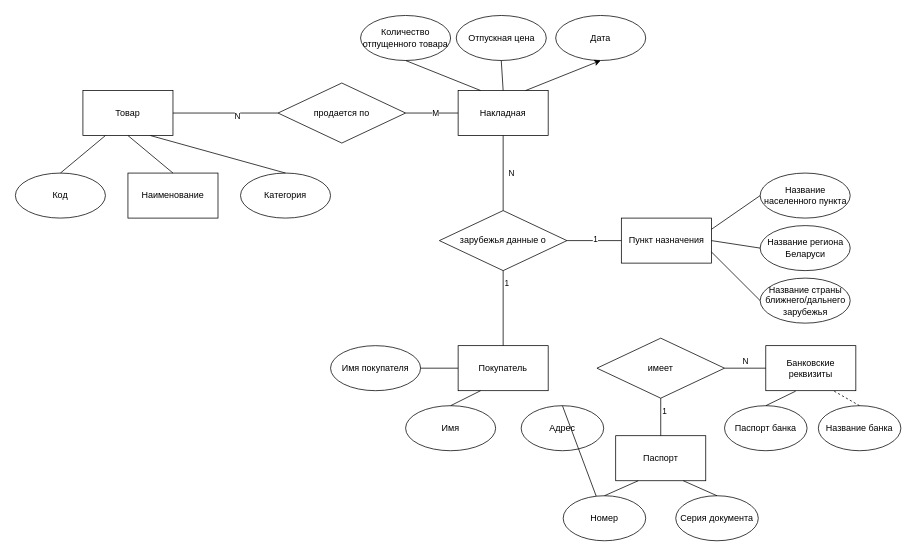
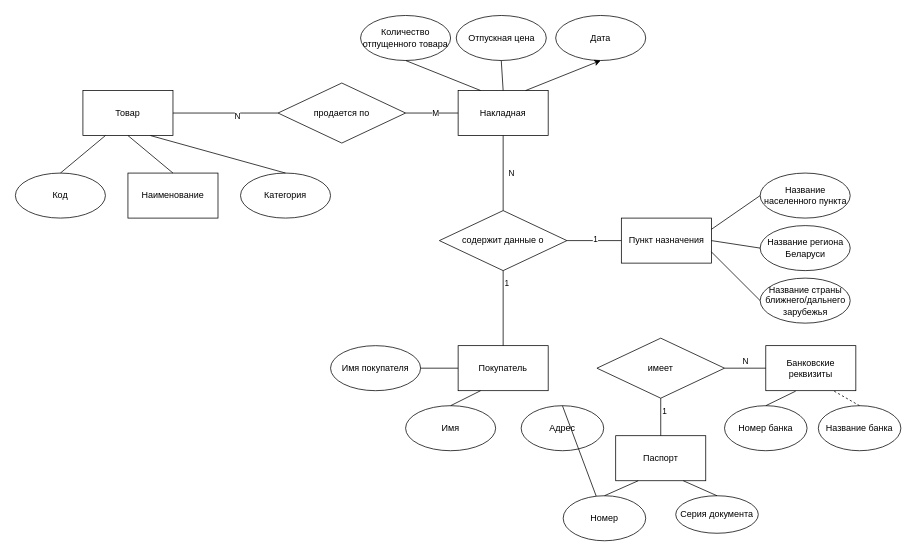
  <mxCell id="0" />
  <mxCell id="1" parent="0" />
  <mxCell id="2" value="Накладная" style="rounded=0;whiteSpace=wrap;html=1;" parent="1" vertex="1"><mxGeometry x="610" y="120" width="120" height="60" as="geometry" /></mxCell>
  <mxCell id="3" value="Товар" style="rounded=0;whiteSpace=wrap;html=1;" parent="1" vertex="1"><mxGeometry x="110" y="120" width="120" height="60" as="geometry" /></mxCell>
  <mxCell id="4" value="Покупатель" style="rounded=0;whiteSpace=wrap;html=1;" parent="1" vertex="1"><mxGeometry x="610" y="460" width="120" height="60" as="geometry" /></mxCell>
  <mxCell id="5" value="Адрес" style="ellipse;whiteSpace=wrap;html=1;" parent="1" vertex="1"><mxGeometry x="694" y="540" width="110" height="60" as="geometry" /></mxCell>
  <mxCell id="6" value="Имя" style="ellipse;whiteSpace=wrap;html=1;" parent="1" vertex="1"><mxGeometry x="540" y="540" width="120" height="60" as="geometry" /></mxCell>
  <mxCell id="7" value="Код" style="ellipse;whiteSpace=wrap;html=1;" parent="1" vertex="1"><mxGeometry x="20" y="230" width="120" height="60" as="geometry" /></mxCell>
  <mxCell id="8" value="Наименование" style="whiteSpace=wrap;html=1;rounded=0;" parent="1" vertex="1"><mxGeometry x="170" y="230" width="120" height="60" as="geometry" /></mxCell>
  <mxCell id="9" value="Категория" style="ellipse;whiteSpace=wrap;html=1;" parent="1" vertex="1"><mxGeometry x="320" y="230" width="120" height="60" as="geometry" /></mxCell>
  <mxCell id="10" value="" style="endArrow=none;html=1;rounded=0;entryX=0.5;entryY=0;entryDx=0;entryDy=0;exitX=0.25;exitY=1;exitDx=0;exitDy=0;" parent="1" source="3" target="7" edge="1"><mxGeometry width="50" height="50" relative="1" as="geometry"><mxPoint x="-390" y="30" as="sourcePoint" /><mxPoint x="80" y="230" as="targetPoint" /></mxGeometry></mxCell>
  <mxCell id="11" value="" style="endArrow=none;html=1;rounded=0;entryX=0.5;entryY=0;entryDx=0;entryDy=0;exitX=0.5;exitY=1;exitDx=0;exitDy=0;" parent="1" source="3" target="8" edge="1"><mxGeometry width="50" height="50" relative="1" as="geometry"><mxPoint x="-390" y="30" as="sourcePoint" /><mxPoint x="-340" y="-20" as="targetPoint" /></mxGeometry></mxCell>
  <mxCell id="12" value="" style="endArrow=none;html=1;rounded=0;entryX=0.5;entryY=0;entryDx=0;entryDy=0;exitX=0.75;exitY=1;exitDx=0;exitDy=0;" parent="1" source="3" target="9" edge="1"><mxGeometry width="50" height="50" relative="1" as="geometry"><mxPoint x="-390" y="30" as="sourcePoint" /><mxPoint x="-340" y="-20" as="targetPoint" /></mxGeometry></mxCell>
- <mxCell id="13" value="зарубежья данные о" style="rhombus;whiteSpace=wrap;html=1;" parent="1" vertex="1"><mxGeometry x="585" y="280" width="170" height="80" as="geometry" /></mxCell>
+ <mxCell id="13" value="содержит данные о" style="rhombus;whiteSpace=wrap;html=1;" parent="1" vertex="1"><mxGeometry x="585" y="280" width="170" height="80" as="geometry" /></mxCell>
  <mxCell id="14" value="Номер" style="ellipse;whiteSpace=wrap;html=1;" parent="1" vertex="1"><mxGeometry x="750" y="660" width="110" height="60" as="geometry" /></mxCell>
- <mxCell id="15" value="Серия документа" style="ellipse;whiteSpace=wrap;html=1;" parent="1" vertex="1"><mxGeometry x="900" y="660" width="110" height="60" as="geometry" /></mxCell>
- <mxCell id="16" value="Паспорт банка" style="ellipse;whiteSpace=wrap;html=1;" parent="1" vertex="1"><mxGeometry x="965" y="540" width="110" height="60" as="geometry" /></mxCell>
+ <mxCell id="15" value="Серия документа" style="ellipse;whiteSpace=wrap;html=1;" parent="1" vertex="1"><mxGeometry x="900" y="660" width="110" height="50" as="geometry" /></mxCell>
+ <mxCell id="16" value="Номер банка" style="ellipse;whiteSpace=wrap;html=1;" parent="1" vertex="1"><mxGeometry x="965" y="540" width="110" height="60" as="geometry" /></mxCell>
  <mxCell id="17" value="Название банка" style="ellipse;whiteSpace=wrap;html=1;" parent="1" vertex="1"><mxGeometry x="1090" y="540" width="110" height="60" as="geometry" /></mxCell>
  <mxCell id="18" value="имеет" style="rhombus;whiteSpace=wrap;html=1;" parent="1" vertex="1"><mxGeometry x="795" y="450" width="170" height="80" as="geometry" /></mxCell>
  <mxCell id="19" value="Банковские реквизиты" style="rounded=0;whiteSpace=wrap;html=1;" parent="1" vertex="1"><mxGeometry x="1020" y="460" width="120" height="60" as="geometry" /></mxCell>
  <mxCell id="20" value="" style="endArrow=none;html=1;rounded=0;entryX=0;entryY=0.5;entryDx=0;entryDy=0;exitX=1;exitY=0.5;exitDx=0;exitDy=0;" parent="1" source="18" target="19" edge="1"><mxGeometry width="50" height="50" relative="1" as="geometry"><mxPoint x="965" y="310" as="sourcePoint" /><mxPoint x="1030" y="310" as="targetPoint" /></mxGeometry></mxCell>
  <mxCell id="21" value="N" style="edgeLabel;html=1;align=center;verticalAlign=middle;resizable=0;points=[];" parent="20" vertex="1" connectable="0"><mxGeometry x="-0.011" y="1" relative="1" as="geometry"><mxPoint y="-9" as="offset" /></mxGeometry></mxCell>
  <mxCell id="22" value="" style="endArrow=none;html=1;rounded=0;entryX=0.332;entryY=1.01;entryDx=0;entryDy=0;entryPerimeter=0;exitX=0.5;exitY=0;exitDx=0;exitDy=0;" parent="1" source="16" target="19" edge="1"><mxGeometry width="50" height="50" relative="1" as="geometry"><mxPoint x="750" y="490" as="sourcePoint" /><mxPoint x="800" y="440" as="targetPoint" /></mxGeometry></mxCell>
  <mxCell id="23" value="" style="endArrow=none;html=1;rounded=0;entryX=0.75;entryY=1;entryDx=0;entryDy=0;exitX=0.5;exitY=0;exitDx=0;exitDy=0;dashed=1;" parent="1" source="17" target="19" edge="1"><mxGeometry width="50" height="50" relative="1" as="geometry"><mxPoint x="1025" y="620" as="sourcePoint" /><mxPoint x="1070" y="531" as="targetPoint" /></mxGeometry></mxCell>
  <mxCell id="24" value="Паспорт" style="rounded=0;whiteSpace=wrap;html=1;" parent="1" vertex="1"><mxGeometry x="820" y="580" width="120" height="60" as="geometry" /></mxCell>
  <mxCell id="25" value="" style="endArrow=none;html=1;rounded=0;entryX=0.5;entryY=0;entryDx=0;entryDy=0;exitX=0.5;exitY=1;exitDx=0;exitDy=0;" parent="1" source="18" target="24" edge="1"><mxGeometry width="50" height="50" relative="1" as="geometry"><mxPoint x="740" y="500" as="sourcePoint" /><mxPoint x="805" y="500" as="targetPoint" /></mxGeometry></mxCell>
  <mxCell id="26" value="1" style="edgeLabel;html=1;align=center;verticalAlign=middle;resizable=0;points=[];" parent="25" vertex="1" connectable="0"><mxGeometry x="-0.102" y="4" relative="1" as="geometry"><mxPoint y="-6" as="offset" /></mxGeometry></mxCell>
  <mxCell id="27" value="" style="endArrow=none;html=1;rounded=0;entryX=0.25;entryY=1;entryDx=0;entryDy=0;exitX=0.5;exitY=0;exitDx=0;exitDy=0;" parent="1" source="14" target="24" edge="1"><mxGeometry width="50" height="50" relative="1" as="geometry"><mxPoint x="630" y="600" as="sourcePoint" /><mxPoint x="680" y="550" as="targetPoint" /></mxGeometry></mxCell>
  <mxCell id="28" value="" style="endArrow=none;html=1;rounded=0;entryX=0.75;entryY=1;entryDx=0;entryDy=0;exitX=0.5;exitY=0;exitDx=0;exitDy=0;" parent="1" source="15" target="24" edge="1"><mxGeometry width="50" height="50" relative="1" as="geometry"><mxPoint x="815" y="670" as="sourcePoint" /><mxPoint x="860" y="650" as="targetPoint" /></mxGeometry></mxCell>
  <mxCell id="29" value="" style="endArrow=none;html=1;rounded=0;entryX=0.25;entryY=1;entryDx=0;entryDy=0;exitX=0.5;exitY=0;exitDx=0;exitDy=0;" parent="1" source="6" target="4" edge="1"><mxGeometry width="50" height="50" relative="1" as="geometry"><mxPoint x="630" y="600" as="sourcePoint" /><mxPoint x="680" y="550" as="targetPoint" /></mxGeometry></mxCell>
  <mxCell id="30" value="" style="endArrow=none;html=1;rounded=0;exitX=0.5;exitY=0;exitDx=0;exitDy=0;" parent="1" source="5" target="14" edge="1"><mxGeometry width="50" height="50" relative="1" as="geometry"><mxPoint x="610" y="550" as="sourcePoint" /><mxPoint x="650" y="530" as="targetPoint" /></mxGeometry></mxCell>
  <mxCell id="31" value="" style="endArrow=none;html=1;rounded=0;entryX=0.5;entryY=1;entryDx=0;entryDy=0;exitX=0.5;exitY=0;exitDx=0;exitDy=0;" parent="1" source="13" target="2" edge="1"><mxGeometry width="50" height="50" relative="1" as="geometry"><mxPoint x="-775" y="0" as="sourcePoint" /><mxPoint x="-410" y="10" as="targetPoint" /></mxGeometry></mxCell>
  <mxCell id="32" value="N" style="edgeLabel;html=1;align=center;verticalAlign=middle;resizable=0;points=[];" vertex="1" connectable="0" parent="31"><mxGeometry x="-0.2" y="2" relative="1" as="geometry"><mxPoint x="12" y="-10" as="offset" /></mxGeometry></mxCell>
  <mxCell id="33" value="" style="endArrow=none;html=1;rounded=0;entryX=0.5;entryY=1;entryDx=0;entryDy=0;exitX=0.5;exitY=0;exitDx=0;exitDy=0;" parent="1" source="4" target="13" edge="1"><mxGeometry width="50" height="50" relative="1" as="geometry"><mxPoint x="1150" y="340" as="sourcePoint" /><mxPoint x="1200" y="290" as="targetPoint" /><Array as="points" /></mxGeometry></mxCell>
  <mxCell id="34" value="1" style="edgeLabel;html=1;align=center;verticalAlign=middle;resizable=0;points=[];" parent="33" vertex="1" connectable="0"><mxGeometry x="0.671" y="-4" relative="1" as="geometry"><mxPoint as="offset" /></mxGeometry></mxCell>
  <mxCell id="35" value="продается по" style="rhombus;whiteSpace=wrap;html=1;" parent="1" vertex="1"><mxGeometry x="370" y="110" width="170" height="80" as="geometry" /></mxCell>
  <mxCell id="36" value="Отпускная цена" style="ellipse;whiteSpace=wrap;html=1;" parent="1" vertex="1"><mxGeometry x="607.5" y="20" width="120" height="60" as="geometry" /></mxCell>
  <mxCell id="37" value="Дата" style="ellipse;whiteSpace=wrap;html=1;" parent="1" vertex="1"><mxGeometry x="740" y="20" width="120" height="60" as="geometry" /></mxCell>
  <mxCell id="38" value="Количество отпущенного товара" style="ellipse;whiteSpace=wrap;html=1;" parent="1" vertex="1"><mxGeometry x="480" y="20" width="120" height="60" as="geometry" /></mxCell>
  <mxCell id="39" value="" style="endArrow=none;html=1;rounded=0;entryX=0.25;entryY=0;entryDx=0;entryDy=0;exitX=0.5;exitY=1;exitDx=0;exitDy=0;" parent="1" source="38" target="2" edge="1"><mxGeometry width="50" height="50" relative="1" as="geometry"><mxPoint x="985" y="290" as="sourcePoint" /><mxPoint x="1035" y="240" as="targetPoint" /></mxGeometry></mxCell>
  <mxCell id="40" value="" style="endArrow=none;html=1;rounded=0;entryX=0.5;entryY=1;entryDx=0;entryDy=0;exitX=0.5;exitY=0;exitDx=0;exitDy=0;" parent="1" source="2" target="36" edge="1"><mxGeometry width="50" height="50" relative="1" as="geometry"><mxPoint x="985" y="290" as="sourcePoint" /><mxPoint x="1035" y="240" as="targetPoint" /></mxGeometry></mxCell>
  <mxCell id="41" value="" style="endArrow=classic;html=1;rounded=0;exitX=0.75;exitY=0;exitDx=0;exitDy=0;entryX=0.5;entryY=1;entryDx=0;entryDy=0;" parent="1" source="2" target="37" edge="1"><mxGeometry width="50" height="50" relative="1" as="geometry"><mxPoint x="985" y="290" as="sourcePoint" /><mxPoint x="1035" y="240" as="targetPoint" /></mxGeometry></mxCell>
  <mxCell id="42" value="" style="endArrow=none;html=1;rounded=0;exitX=0;exitY=0.5;exitDx=0;exitDy=0;entryX=1;entryY=0.5;entryDx=0;entryDy=0;" parent="1" source="35" target="3" edge="1"><mxGeometry width="50" height="50" relative="1" as="geometry"><mxPoint x="-380" y="-50" as="sourcePoint" /><mxPoint x="260" y="170" as="targetPoint" /></mxGeometry></mxCell>
  <mxCell id="43" value="N" style="edgeLabel;html=1;align=center;verticalAlign=middle;resizable=0;points=[];" parent="42" vertex="1" connectable="0"><mxGeometry x="-0.22" y="4" relative="1" as="geometry"><mxPoint as="offset" /></mxGeometry></mxCell>
  <mxCell id="44" value="" style="endArrow=none;html=1;rounded=0;entryX=1;entryY=0.5;entryDx=0;entryDy=0;exitX=0;exitY=0.5;exitDx=0;exitDy=0;" parent="1" source="2" target="35" edge="1"><mxGeometry width="50" height="50" relative="1" as="geometry"><mxPoint x="-715" y="-51" as="sourcePoint" /><mxPoint x="-634" y="-51" as="targetPoint" /></mxGeometry></mxCell>
  <mxCell id="45" value="M" style="edgeLabel;html=1;align=center;verticalAlign=middle;resizable=0;points=[];" parent="44" vertex="1" connectable="0"><mxGeometry x="-0.115" y="-1" relative="1" as="geometry"><mxPoint as="offset" /></mxGeometry></mxCell>
  <mxCell id="46" value="Пункт назначения" style="rounded=0;whiteSpace=wrap;html=1;" parent="1" vertex="1"><mxGeometry x="827.5" y="290" width="120" height="60" as="geometry" /></mxCell>
  <mxCell id="47" value="Название населенного пункта" style="ellipse;whiteSpace=wrap;html=1;" parent="1" vertex="1"><mxGeometry x="1012.5" y="230" width="120" height="60" as="geometry" /></mxCell>
  <mxCell id="48" value="Название региона Беларуси" style="ellipse;whiteSpace=wrap;html=1;" parent="1" vertex="1"><mxGeometry x="1012.5" y="300" width="120" height="60" as="geometry" /></mxCell>
  <mxCell id="49" value="Название страны ближнего/дальнего зарубежья" style="ellipse;whiteSpace=wrap;html=1;" parent="1" vertex="1"><mxGeometry x="1012.5" y="370" width="120" height="60" as="geometry" /></mxCell>
  <mxCell id="50" value="" style="endArrow=none;html=1;rounded=0;exitX=1;exitY=0.25;exitDx=0;exitDy=0;entryX=0;entryY=0.5;entryDx=0;entryDy=0;" parent="1" source="46" target="47" edge="1"><mxGeometry width="50" height="50" relative="1" as="geometry"><mxPoint x="1167.5" y="440" as="sourcePoint" /><mxPoint x="1217.5" y="390" as="targetPoint" /></mxGeometry></mxCell>
  <mxCell id="51" value="" style="endArrow=none;html=1;rounded=0;exitX=1;exitY=0.5;exitDx=0;exitDy=0;entryX=0;entryY=0.5;entryDx=0;entryDy=0;" parent="1" source="46" target="48" edge="1"><mxGeometry width="50" height="50" relative="1" as="geometry"><mxPoint x="1167.5" y="440" as="sourcePoint" /><mxPoint x="1217.5" y="390" as="targetPoint" /></mxGeometry></mxCell>
  <mxCell id="52" value="" style="endArrow=none;html=1;rounded=0;entryX=1;entryY=0.75;entryDx=0;entryDy=0;exitX=0;exitY=0.5;exitDx=0;exitDy=0;" parent="1" source="49" target="46" edge="1"><mxGeometry width="50" height="50" relative="1" as="geometry"><mxPoint x="1167.5" y="440" as="sourcePoint" /><mxPoint x="1217.5" y="390" as="targetPoint" /></mxGeometry></mxCell>
  <mxCell id="53" value="" style="endArrow=none;html=1;rounded=0;entryX=1;entryY=0.5;entryDx=0;entryDy=0;exitX=0;exitY=0.5;exitDx=0;exitDy=0;" parent="1" source="46" target="13" edge="1"><mxGeometry width="50" height="50" relative="1" as="geometry"><mxPoint x="920" y="300" as="sourcePoint" /><mxPoint x="810" y="320" as="targetPoint" /></mxGeometry></mxCell>
  <mxCell id="54" value="1" style="edgeLabel;html=1;align=center;verticalAlign=middle;resizable=0;points=[];" parent="53" vertex="1" connectable="0"><mxGeometry x="-0.045" y="-2" relative="1" as="geometry"><mxPoint as="offset" /></mxGeometry></mxCell>
  <mxCell id="55" value="Имя покупателя" style="ellipse;whiteSpace=wrap;html=1;" parent="1" vertex="1"><mxGeometry x="440" y="460" width="120" height="60" as="geometry" /></mxCell>
  <mxCell id="56" value="" style="endArrow=none;html=1;rounded=0;entryX=0;entryY=0.5;entryDx=0;entryDy=0;exitX=1;exitY=0.5;exitDx=0;exitDy=0;" parent="1" source="55" target="4" edge="1"><mxGeometry width="50" height="50" relative="1" as="geometry"><mxPoint x="490" y="550" as="sourcePoint" /><mxPoint x="530" y="530" as="targetPoint" /></mxGeometry></mxCell>
